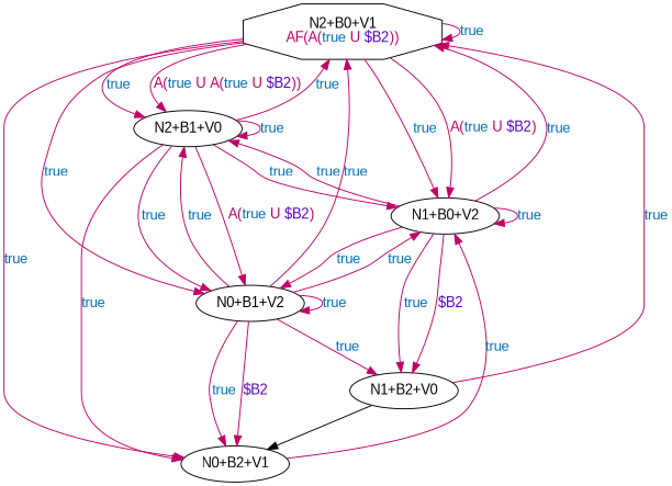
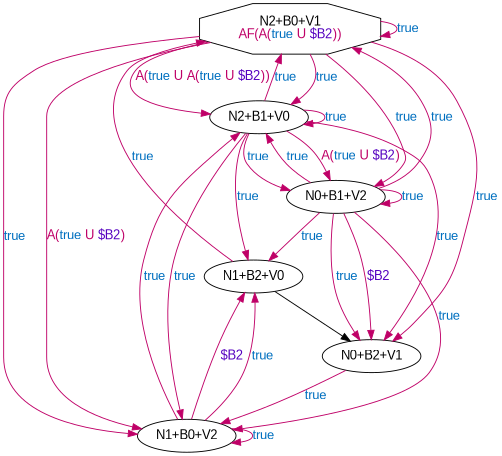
  digraph {
    fontname="Liberation Sans"
    node [fontname="Liberation Sans"]
    edge [color="0.9099997 1 0.75" fontname="Liberation Sans"]
    n1 [label=<N2+B0+V1<BR/><FONT COLOR="0.9099997 1 0.75">AF(<FONT COLOR="0.9099997 1 0.75">A(<FONT COLOR="0.5699997 1 0.75">true</FONT> U <FONT COLOR="0.7399997 1 0.75">$B2</FONT>)</FONT>)</FONT>> shape=octagon]
    n2 [label=<N2+B1+V0>]
    n3 [label=<N0+B1+V2>]
    n4 [label=<N0+B2+V1>]
    n5 [label=<N1+B0+V2>]
    n6 [label=<N1+B2+V0>]
    n1 -> n1 [label=<<FONT COLOR="0.5699997 1 0.75">true</FONT>>]
    n1 -> n2 [label=<<FONT COLOR="0.5699997 1 0.75">true</FONT>>]
    n1 -> n2 [label=<<FONT COLOR="0.9099997 1 0.75">A(<FONT COLOR="0.5699997 1 0.75">true</FONT> U <FONT COLOR="0.9099997 1 0.75">A(<FONT COLOR="0.5699997 1 0.75">true</FONT> U <FONT COLOR="0.7399997 1 0.75">$B2</FONT>)</FONT>)</FONT>>]
    n1 -> n3 [label=<<FONT COLOR="0.5699997 1 0.75">true</FONT>>]
    n1 -> n4 [label=<<FONT COLOR="0.5699997 1 0.75">true</FONT>>]
    n1 -> n5 [label=<<FONT COLOR="0.5699997 1 0.75">true</FONT>>]
    n1 -> n5 [label=<<FONT COLOR="0.9099997 1 0.75">A(<FONT COLOR="0.5699997 1 0.75">true</FONT> U <FONT COLOR="0.7399997 1 0.75">$B2</FONT>)</FONT>>]
    n2 -> n1 [label=<<FONT COLOR="0.5699997 1 0.75">true</FONT>>]
    n2 -> n2 [label=<<FONT COLOR="0.5699997 1 0.75">true</FONT>>]
    n2 -> n3 [label=<<FONT COLOR="0.9099997 1 0.75">A(<FONT COLOR="0.5699997 1 0.75">true</FONT> U <FONT COLOR="0.7399997 1 0.75">$B2</FONT>)</FONT>>]
    n2 -> n3 [label=<<FONT COLOR="0.5699997 1 0.75">true</FONT>>]
    n2 -> n4 [label=<<FONT COLOR="0.5699997 1 0.75">true</FONT>>]
    n2 -> n5 [label=<<FONT COLOR="0.5699997 1 0.75">true</FONT>>]
+   n2 -> n6 [label=<<FONT COLOR="0.5699997 1 0.75">true</FONT>>]
    n3 -> n1 [label=<<FONT COLOR="0.5699997 1 0.75">true</FONT>>]
    n3 -> n2 [label=<<FONT COLOR="0.5699997 1 0.75">true</FONT>>]
    n3 -> n3 [label=<<FONT COLOR="0.5699997 1 0.75">true</FONT>>]
    n3 -> n4 [label=<<FONT COLOR="0.7399997 1 0.75">$B2</FONT>>]
    n3 -> n4 [label=<<FONT COLOR="0.5699997 1 0.75">true</FONT>>]
    n3 -> n5 [label=<<FONT COLOR="0.5699997 1 0.75">true</FONT>>]
    n3 -> n6 [label=<<FONT COLOR="0.5699997 1 0.75">true</FONT>>]
    n4 -> n5 [label=<<FONT COLOR="0.5699997 1 0.75">true</FONT>>]
-   n5 -> n1 [label=<<FONT COLOR="0.5699997 1 0.75">true</FONT>>]
    n5 -> n2 [label=<<FONT COLOR="0.5699997 1 0.75">true</FONT>>]
-   n5 -> n3 [label=<<FONT COLOR="0.5699997 1 0.75">true</FONT>>]
    n5 -> n5 [label=<<FONT COLOR="0.5699997 1 0.75">true</FONT>>]
    n5 -> n6 [label=<<FONT COLOR="0.7399997 1 0.75">$B2</FONT>>]
    n5 -> n6 [label=<<FONT COLOR="0.5699997 1 0.75">true</FONT>>]
    n6 -> n1 [label=<<FONT COLOR="0.5699997 1 0.75">true</FONT>>]
    n6 -> n4 [color=""]
  }
